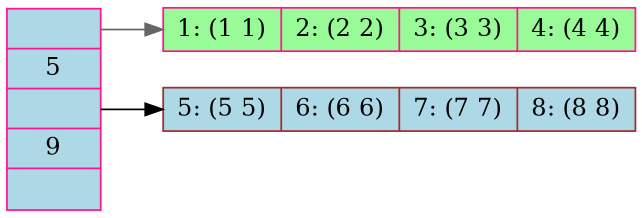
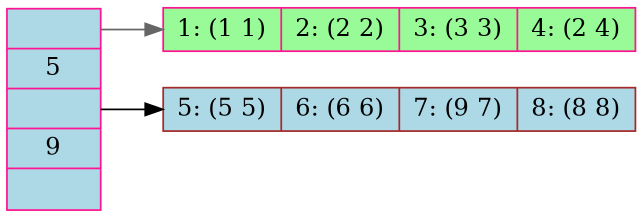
  digraph {
    rankdir=LR
    node [color=deeppink fillcolor=lightblue shape=record style=filled]
    n1 [height=0.1 label="<f0>|5|<f1>|9|<f2>"]
-   n2 [fillcolor=palegreen height=0.1 label="{1: (1 1)|2: (2 2)|3: (3 3)|4: (4 4)}"]
-   n3 [color=brown height=0.1 label="{5: (5 5)|6: (6 6)|7: (7 7)|8: (8 8)}"]
+   n2 [fillcolor=palegreen height=0.1 label="{1: (1 1)|2: (2 2)|3: (3 3)|4: (2 4)}"]
+   n3 [color=brown height=0.1 label="{5: (5 5)|6: (6 6)|7: (9 7)|8: (8 8)}"]
    n1 -> n2 [color=gray40 tailport=f0]
    n1 -> n3 [color=black tailport=f1]
  }
